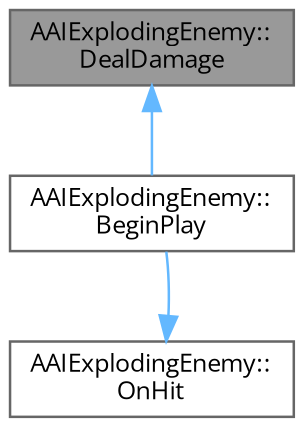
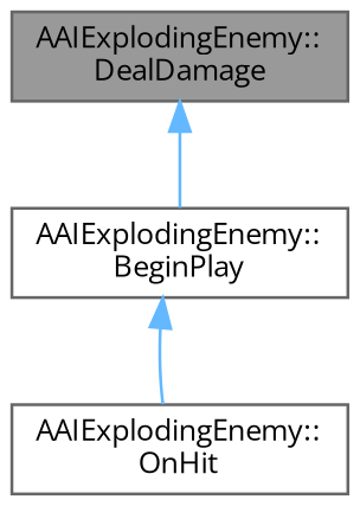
  digraph {
    fontname="Open Sans"
    rankdir=TB
    node [color=grey40 fillcolor=white fontname="Open Sans" fontsize=10 shape=box style=filled]
    edge [color=steelblue1 dir=back fontname="Open Sans" fontsize=10 labelfontname=Helvetica labelfontsize=10 style=solid]
    n1 [color=gray40 fillcolor=grey60 fontcolor=black height=0.2 label="AAIExplodingEnemy::\lDealDamage" width=0.4]
    n2 [height=0.2 label="AAIExplodingEnemy::\lBeginPlay" width=0.4]
    n3 [height=0.2 label="AAIExplodingEnemy::\lOnHit" width=0.4]
    n1 -> n2
-   n3 -> n2
+   n2 -> n3
  }
